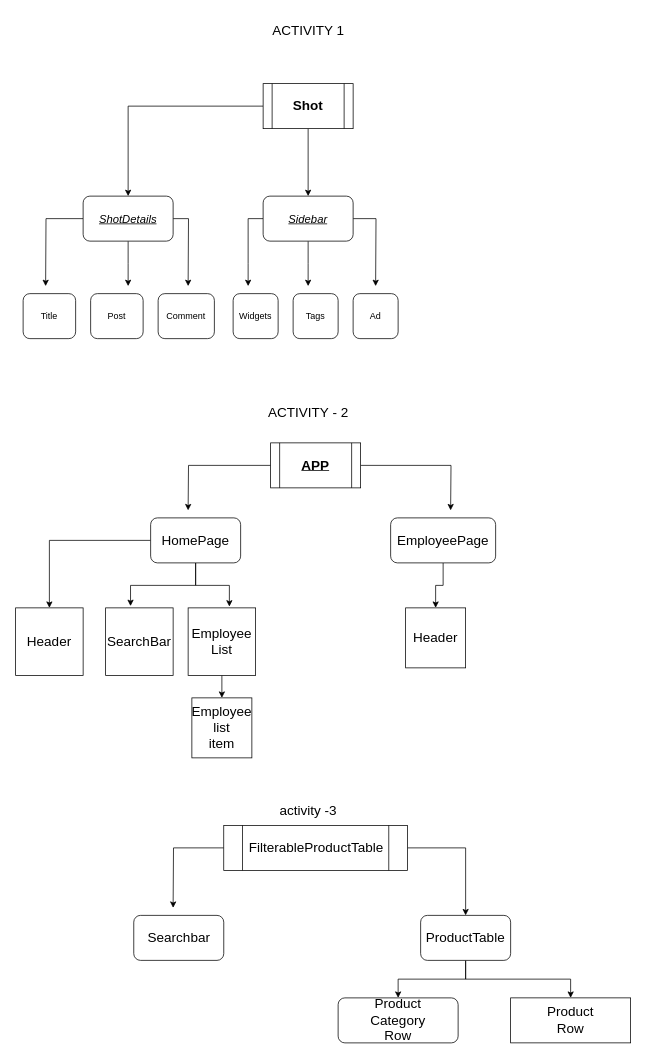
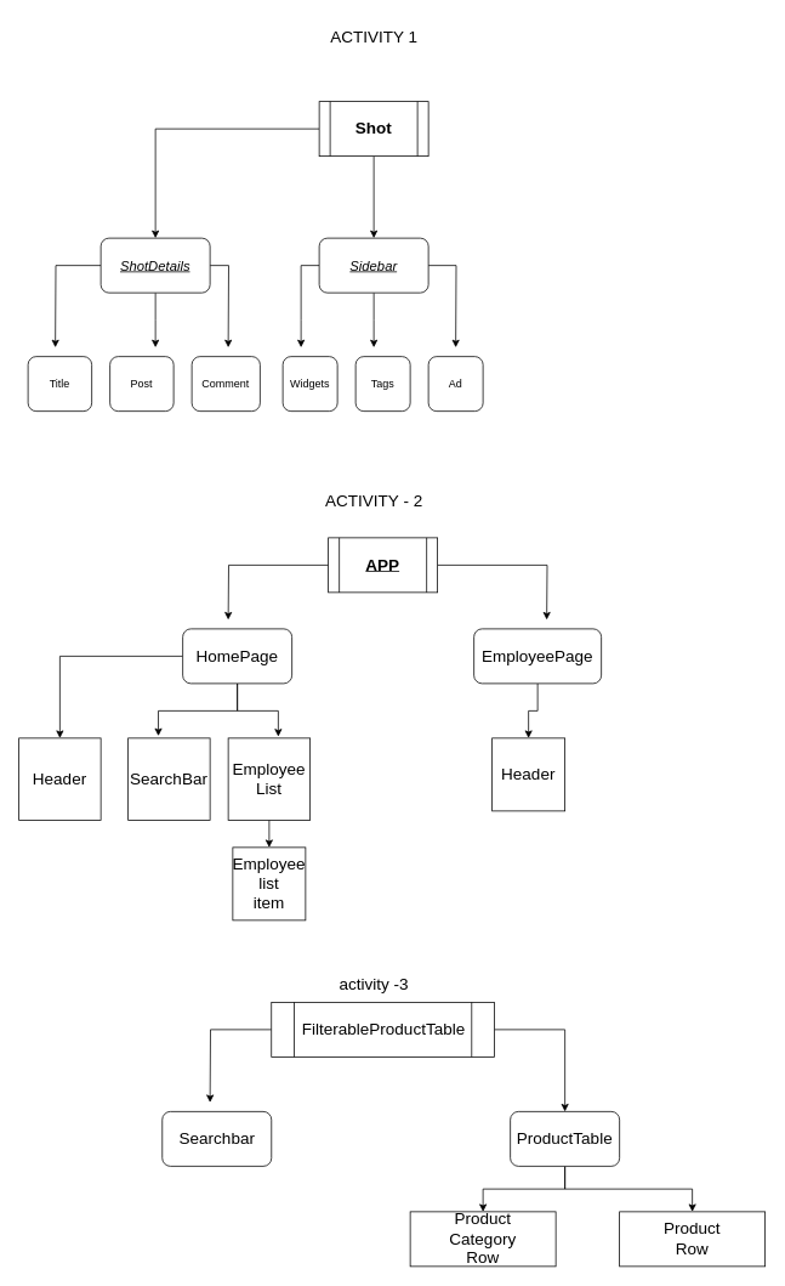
  <mxCell id="0" />
  <mxCell id="1" parent="0" />
  <mxCell id="2" style="edgeStyle=orthogonalEdgeStyle;rounded=0;orthogonalLoop=1;jettySize=auto;html=1;fontSize=18;" edge="1" parent="1" source="5"><mxGeometry relative="1" as="geometry"><mxPoint x="60" y="381" as="targetPoint" /></mxGeometry></mxCell>
  <mxCell id="3" style="edgeStyle=orthogonalEdgeStyle;rounded=0;orthogonalLoop=1;jettySize=auto;html=1;fontSize=18;" edge="1" parent="1" source="5"><mxGeometry relative="1" as="geometry"><mxPoint x="170" y="381" as="targetPoint" /></mxGeometry></mxCell>
  <mxCell id="4" style="edgeStyle=orthogonalEdgeStyle;rounded=0;orthogonalLoop=1;jettySize=auto;html=1;fontSize=18;" edge="1" parent="1" source="5"><mxGeometry relative="1" as="geometry"><mxPoint x="250" y="381" as="targetPoint" /></mxGeometry></mxCell>
  <mxCell id="5" value="&lt;i&gt;&lt;u&gt;&lt;font style=&quot;font-size: 15px;&quot;&gt;ShotDetails&lt;/font&gt;&lt;/u&gt;&lt;/i&gt;" style="rounded=1;whiteSpace=wrap;html=1;" vertex="1" parent="1"><mxGeometry x="110" y="261" width="120" height="60" as="geometry" /></mxCell>
  <mxCell id="6" style="edgeStyle=orthogonalEdgeStyle;rounded=0;orthogonalLoop=1;jettySize=auto;html=1;fontSize=18;" edge="1" parent="1" source="9"><mxGeometry relative="1" as="geometry"><mxPoint x="330" y="381" as="targetPoint" /></mxGeometry></mxCell>
  <mxCell id="7" style="edgeStyle=orthogonalEdgeStyle;rounded=0;orthogonalLoop=1;jettySize=auto;html=1;fontSize=18;" edge="1" parent="1" source="9"><mxGeometry relative="1" as="geometry"><mxPoint x="410" y="381" as="targetPoint" /></mxGeometry></mxCell>
  <mxCell id="8" style="edgeStyle=orthogonalEdgeStyle;rounded=0;orthogonalLoop=1;jettySize=auto;html=1;fontSize=18;" edge="1" parent="1" source="9"><mxGeometry relative="1" as="geometry"><mxPoint x="500" y="381" as="targetPoint" /></mxGeometry></mxCell>
  <mxCell id="9" value="&lt;i&gt;&lt;u&gt;&lt;font style=&quot;font-size: 15px;&quot;&gt;Sidebar&lt;/font&gt;&lt;/u&gt;&lt;/i&gt;" style="rounded=1;whiteSpace=wrap;html=1;" vertex="1" parent="1"><mxGeometry x="350" y="261" width="120" height="60" as="geometry" /></mxCell>
  <mxCell id="10" style="edgeStyle=orthogonalEdgeStyle;rounded=0;orthogonalLoop=1;jettySize=auto;html=1;entryX=0.5;entryY=0;entryDx=0;entryDy=0;fontSize=18;" edge="1" parent="1" source="12" target="5"><mxGeometry relative="1" as="geometry" /></mxCell>
  <mxCell id="11" style="edgeStyle=orthogonalEdgeStyle;rounded=0;orthogonalLoop=1;jettySize=auto;html=1;entryX=0.5;entryY=0;entryDx=0;entryDy=0;fontSize=18;" edge="1" parent="1" source="12" target="9"><mxGeometry relative="1" as="geometry" /></mxCell>
  <mxCell id="12" value="&lt;b&gt;&lt;font style=&quot;font-size: 18px;&quot;&gt;Shot&lt;/font&gt;&lt;/b&gt;" style="shape=process;whiteSpace=wrap;html=1;backgroundOutline=1;" vertex="1" parent="1"><mxGeometry x="350" y="111" width="120" height="60" as="geometry" /></mxCell>
  <mxCell id="13" value="Title" style="rounded=1;whiteSpace=wrap;html=1;" vertex="1" parent="1"><mxGeometry x="30" y="391" width="70" height="60" as="geometry" /></mxCell>
  <mxCell id="14" value="Post" style="rounded=1;whiteSpace=wrap;html=1;" vertex="1" parent="1"><mxGeometry x="120" y="391" width="70" height="60" as="geometry" /></mxCell>
  <mxCell id="15" value="Comment" style="rounded=1;whiteSpace=wrap;html=1;" vertex="1" parent="1"><mxGeometry x="210" y="391" width="75" height="60" as="geometry" /></mxCell>
  <mxCell id="16" value="Widgets" style="rounded=1;whiteSpace=wrap;html=1;" vertex="1" parent="1"><mxGeometry x="310" y="391" width="60" height="60" as="geometry" /></mxCell>
  <mxCell id="17" value="Tags" style="rounded=1;whiteSpace=wrap;html=1;" vertex="1" parent="1"><mxGeometry x="390" y="391" width="60" height="60" as="geometry" /></mxCell>
  <mxCell id="18" value="Ad" style="rounded=1;whiteSpace=wrap;html=1;" vertex="1" parent="1"><mxGeometry x="470" y="391" width="60" height="60" as="geometry" /></mxCell>
  <mxCell id="19" value="ACTIVITY 1" style="text;html=1;align=center;verticalAlign=middle;resizable=0;points=[];autosize=1;strokeColor=none;fillColor=none;fontSize=18;" vertex="1" parent="1"><mxGeometry x="350" y="20" width="120" height="40" as="geometry" /></mxCell>
  <mxCell id="20" value="ACTIVITY - 2" style="text;html=1;align=center;verticalAlign=middle;resizable=0;points=[];autosize=1;strokeColor=none;fillColor=none;fontSize=18;" vertex="1" parent="1"><mxGeometry x="345" y="530" width="130" height="40" as="geometry" /></mxCell>
  <mxCell id="21" style="edgeStyle=orthogonalEdgeStyle;rounded=0;orthogonalLoop=1;jettySize=auto;html=1;fontSize=18;" edge="1" parent="1" source="23"><mxGeometry relative="1" as="geometry"><mxPoint x="250" y="680" as="targetPoint" /></mxGeometry></mxCell>
  <mxCell id="22" style="edgeStyle=orthogonalEdgeStyle;rounded=0;orthogonalLoop=1;jettySize=auto;html=1;fontSize=18;" edge="1" parent="1" source="23"><mxGeometry relative="1" as="geometry"><mxPoint x="600" y="680" as="targetPoint" /></mxGeometry></mxCell>
  <mxCell id="23" value="&lt;b&gt;&lt;u&gt;APP&lt;/u&gt;&lt;/b&gt;" style="shape=process;whiteSpace=wrap;html=1;backgroundOutline=1;fontSize=18;" vertex="1" parent="1"><mxGeometry x="360" y="590" width="120" height="60" as="geometry" /></mxCell>
  <mxCell id="24" style="edgeStyle=orthogonalEdgeStyle;rounded=0;orthogonalLoop=1;jettySize=auto;html=1;entryX=0.5;entryY=0;entryDx=0;entryDy=0;fontSize=18;" edge="1" parent="1" source="27" target="30"><mxGeometry relative="1" as="geometry" /></mxCell>
  <mxCell id="25" style="edgeStyle=orthogonalEdgeStyle;rounded=0;orthogonalLoop=1;jettySize=auto;html=1;entryX=0.369;entryY=-0.027;entryDx=0;entryDy=0;entryPerimeter=0;fontSize=18;" edge="1" parent="1" source="27" target="31"><mxGeometry relative="1" as="geometry" /></mxCell>
  <mxCell id="26" style="edgeStyle=orthogonalEdgeStyle;rounded=0;orthogonalLoop=1;jettySize=auto;html=1;entryX=0.611;entryY=-0.019;entryDx=0;entryDy=0;entryPerimeter=0;fontSize=18;" edge="1" parent="1" source="27" target="33"><mxGeometry relative="1" as="geometry" /></mxCell>
  <mxCell id="27" value="HomePage" style="rounded=1;whiteSpace=wrap;html=1;fontSize=18;" vertex="1" parent="1"><mxGeometry x="200" y="690" width="120" height="60" as="geometry" /></mxCell>
  <mxCell id="28" style="edgeStyle=orthogonalEdgeStyle;rounded=0;orthogonalLoop=1;jettySize=auto;html=1;exitX=0.5;exitY=1;exitDx=0;exitDy=0;entryX=0.5;entryY=0;entryDx=0;entryDy=0;fontSize=18;" edge="1" parent="1" source="29" target="34"><mxGeometry relative="1" as="geometry" /></mxCell>
  <mxCell id="29" value="EmployeePage" style="rounded=1;whiteSpace=wrap;html=1;fontSize=18;" vertex="1" parent="1"><mxGeometry x="520" y="690" width="140" height="60" as="geometry" /></mxCell>
  <mxCell id="30" value="Header" style="whiteSpace=wrap;html=1;aspect=fixed;fontSize=18;" vertex="1" parent="1"><mxGeometry x="20" y="810" width="90" height="90" as="geometry" /></mxCell>
  <mxCell id="31" value="SearchBar" style="whiteSpace=wrap;html=1;aspect=fixed;fontSize=18;" vertex="1" parent="1"><mxGeometry x="140" y="810" width="90" height="90" as="geometry" /></mxCell>
  <mxCell id="32" style="edgeStyle=orthogonalEdgeStyle;rounded=0;orthogonalLoop=1;jettySize=auto;html=1;exitX=0.5;exitY=1;exitDx=0;exitDy=0;entryX=0.5;entryY=0;entryDx=0;entryDy=0;fontSize=18;" edge="1" parent="1" source="33" target="35"><mxGeometry relative="1" as="geometry" /></mxCell>
  <mxCell id="33" value="Employee&lt;br&gt;List" style="whiteSpace=wrap;html=1;aspect=fixed;fontSize=18;" vertex="1" parent="1"><mxGeometry x="250" y="810" width="90" height="90" as="geometry" /></mxCell>
  <mxCell id="34" value="Header" style="whiteSpace=wrap;html=1;aspect=fixed;fontSize=18;" vertex="1" parent="1"><mxGeometry x="540" y="810" width="80" height="80" as="geometry" /></mxCell>
  <mxCell id="35" value="Employee&lt;br&gt;list&lt;br&gt;item" style="whiteSpace=wrap;html=1;aspect=fixed;fontSize=18;" vertex="1" parent="1"><mxGeometry x="255" y="930" width="80" height="80" as="geometry" /></mxCell>
  <mxCell id="36" style="edgeStyle=orthogonalEdgeStyle;rounded=0;orthogonalLoop=1;jettySize=auto;html=1;entryX=0.5;entryY=0;entryDx=0;entryDy=0;fontSize=18;" edge="1" parent="1" source="38" target="43"><mxGeometry relative="1" as="geometry" /></mxCell>
  <mxCell id="37" style="edgeStyle=orthogonalEdgeStyle;rounded=0;orthogonalLoop=1;jettySize=auto;html=1;fontSize=18;" edge="1" parent="1" source="38"><mxGeometry relative="1" as="geometry"><mxPoint x="230" y="1210" as="targetPoint" /></mxGeometry></mxCell>
  <mxCell id="38" value="FilterableProductTable" style="shape=process;whiteSpace=wrap;html=1;backgroundOutline=1;fontSize=18;" vertex="1" parent="1"><mxGeometry x="297.5" y="1100" width="245" height="60" as="geometry" /></mxCell>
  <mxCell id="39" value="activity -3" style="text;html=1;align=center;verticalAlign=middle;resizable=0;points=[];autosize=1;strokeColor=none;fillColor=none;fontSize=18;" vertex="1" parent="1"><mxGeometry x="360" y="1060" width="100" height="40" as="geometry" /></mxCell>
  <mxCell id="40" value="Searchbar" style="rounded=1;whiteSpace=wrap;html=1;fontSize=18;" vertex="1" parent="1"><mxGeometry x="177.5" y="1220" width="120" height="60" as="geometry" /></mxCell>
  <mxCell id="41" style="edgeStyle=orthogonalEdgeStyle;rounded=0;orthogonalLoop=1;jettySize=auto;html=1;entryX=0.5;entryY=0;entryDx=0;entryDy=0;fontSize=18;" edge="1" parent="1" source="43" target="44"><mxGeometry relative="1" as="geometry" /></mxCell>
  <mxCell id="42" style="edgeStyle=orthogonalEdgeStyle;rounded=0;orthogonalLoop=1;jettySize=auto;html=1;fontSize=18;" edge="1" parent="1" source="43" target="45"><mxGeometry relative="1" as="geometry" /></mxCell>
  <mxCell id="43" value="ProductTable" style="rounded=1;whiteSpace=wrap;html=1;fontSize=18;" vertex="1" parent="1"><mxGeometry x="560" y="1220" width="120" height="60" as="geometry" /></mxCell>
- <mxCell id="44" value="Product&lt;br&gt;Category&lt;br&gt;Row" style="whiteSpace=wrap;html=1;fontSize=18;rounded=1;" vertex="1" parent="1"><mxGeometry x="450" y="1330" width="160" height="60" as="geometry" /></mxCell>
+ <mxCell id="44" value="Product&lt;br&gt;Category&lt;br&gt;Row" style="rounded=0;whiteSpace=wrap;html=1;fontSize=18;" vertex="1" parent="1"><mxGeometry x="450" y="1330" width="160" height="60" as="geometry" /></mxCell>
  <mxCell id="45" value="Product&lt;br&gt;Row" style="rounded=0;whiteSpace=wrap;html=1;fontSize=18;" vertex="1" parent="1"><mxGeometry x="680" y="1330" width="160" height="60" as="geometry" /></mxCell>
